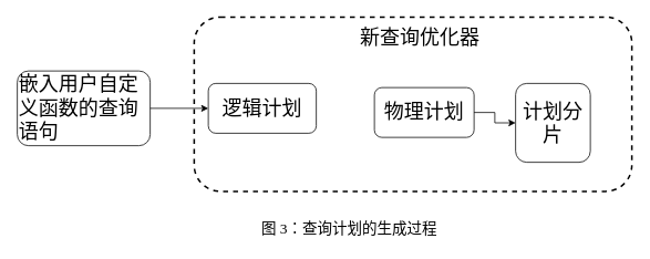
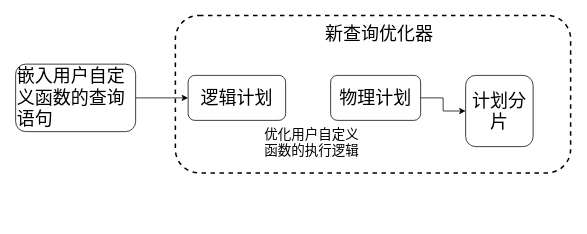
  <mxCell id="0" />
  <mxCell id="1" parent="0" />
  <mxCell id="2" value="" style="rounded=1;whiteSpace=wrap;html=1;fillColor=none;dashed=1;strokeWidth=2;" parent="1" vertex="1"><mxGeometry x="233" y="20" width="527" height="210" as="geometry" /></mxCell>
  <mxCell id="3" value="逻辑计划" style="rounded=1;whiteSpace=wrap;html=1;fillColor=none;fontFamily=阿里巴巴普惠体;fontSize=24;" parent="1" vertex="1"><mxGeometry x="250" y="100" width="130" height="60" as="geometry" /></mxCell>
  <mxCell id="4" value="" style="edgeStyle=orthogonalEdgeStyle;rounded=0;orthogonalLoop=1;jettySize=auto;html=1;" parent="1" source="5" target="6" edge="1"><mxGeometry relative="1" as="geometry" /></mxCell>
- <mxCell id="5" value="物理计划" style="rounded=1;whiteSpace=wrap;html=1;fillColor=none;fontFamily=阿里巴巴普惠体;fontSize=24;" parent="1" vertex="1"><mxGeometry x="450" y="105" width="120" height="60" as="geometry" /></mxCell>
+ <mxCell id="5" value="物理计划" style="rounded=1;whiteSpace=wrap;html=1;fillColor=none;fontFamily=阿里巴巴普惠体;fontSize=24;" parent="1" vertex="1"><mxGeometry x="440" y="100" width="120" height="60" as="geometry" /></mxCell>
  <mxCell id="6" value="计划分片" style="rounded=1;whiteSpace=wrap;html=1;fillColor=none;fontFamily=阿里巴巴普惠体;fontSize=24;" parent="1" vertex="1"><mxGeometry x="620" y="100" width="90" height="95" as="geometry" /></mxCell>
  <mxCell id="7" value="&lt;font style=&quot;font-size: 24px;&quot; face=&quot;阿里巴巴普惠体&quot;&gt;新查询优化器&lt;/font&gt;" style="text;html=1;align=center;verticalAlign=middle;whiteSpace=wrap;rounded=0;" parent="1" vertex="1"><mxGeometry x="420" y="30" width="170" height="30" as="geometry" /></mxCell>
  <mxCell id="8" value="" style="edgeStyle=orthogonalEdgeStyle;rounded=0;orthogonalLoop=1;jettySize=auto;html=1;" parent="1" source="9" target="3" edge="1"><mxGeometry relative="1" as="geometry" /></mxCell>
  <mxCell id="9" value="&lt;font face=&quot;阿里巴巴普惠体&quot; style=&quot;font-size: 24px;&quot;&gt;嵌入用户自定义函数的查询语句&lt;/font&gt;" style="rounded=1;whiteSpace=wrap;html=1;fillColor=none;align=left;" parent="1" vertex="1"><mxGeometry x="20" y="85" width="160" height="90" as="geometry" /></mxCell>
- <mxCell id="11" value="&lt;font style=&quot;font-size: 18px;&quot; face=&quot;阿里巴巴普惠体&quot;&gt;图 3：查询计划的生成过程&lt;/font&gt;" style="text;html=1;align=center;verticalAlign=middle;whiteSpace=wrap;rounded=0;" parent="1" vertex="1"><mxGeometry x="280" y="260" width="280" height="30" as="geometry" /></mxCell>
+ <mxCell id="10" value="&lt;font face=&quot;阿里巴巴普惠体&quot; style=&quot;font-size: 18px;&quot;&gt;优化用户自定义函数的执行逻辑&lt;/font&gt;" style="text;html=1;align=left;verticalAlign=middle;whiteSpace=wrap;rounded=0;" parent="1" vertex="1"><mxGeometry x="350" y="175" width="130" height="30" as="geometry" /></mxCell>
